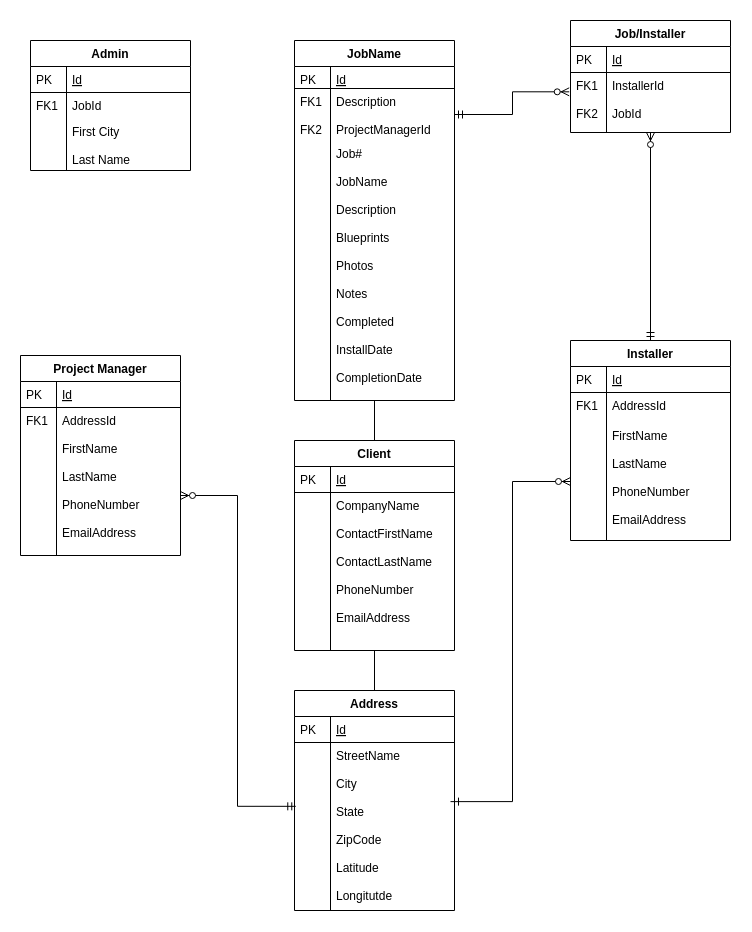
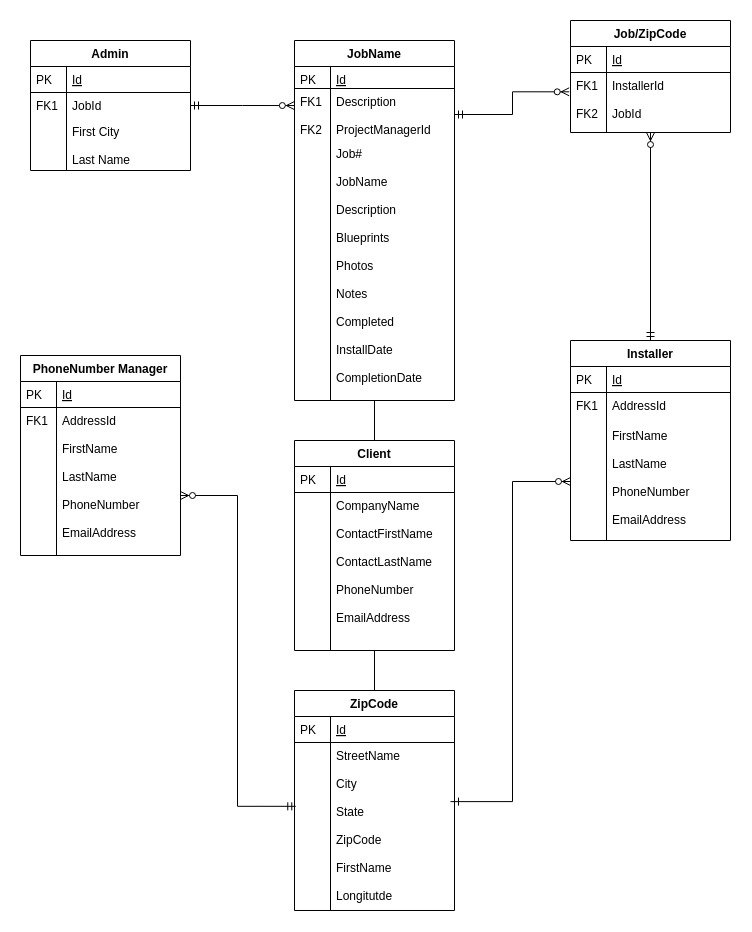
  <mxCell id="0" />
  <mxCell id="1" parent="0" />
  <mxCell id="2" value="JobName" style="swimlane;fontStyle=1;childLayout=stackLayout;horizontal=1;startSize=26;horizontalStack=0;resizeParent=1;resizeLast=0;collapsible=1;marginBottom=0;rounded=0;shadow=0;strokeWidth=1;" parent="1" vertex="1"><mxGeometry x="294" y="40" width="160" height="360" as="geometry"><mxRectangle x="260" y="80" width="160" height="26" as="alternateBounds" /></mxGeometry></mxCell>
  <mxCell id="3" value="Id" style="shape=partialRectangle;top=0;left=0;right=0;bottom=1;align=left;verticalAlign=top;fillColor=none;spacingLeft=40;spacingRight=4;overflow=hidden;rotatable=0;points=[[0,0.5],[1,0.5]];portConstraint=eastwest;dropTarget=0;rounded=0;shadow=0;strokeWidth=1;fontStyle=4" parent="2" vertex="1"><mxGeometry y="26" width="160" height="22" as="geometry" /></mxCell>
  <mxCell id="4" value="PK" style="shape=partialRectangle;top=0;left=0;bottom=0;fillColor=none;align=left;verticalAlign=top;spacingLeft=4;spacingRight=4;overflow=hidden;rotatable=0;points=[];portConstraint=eastwest;part=1;" parent="3" vertex="1" connectable="0"><mxGeometry width="36" height="22" as="geometry" /></mxCell>
  <mxCell id="5" value="Description&#10;&#10;ProjectManagerId" style="shape=partialRectangle;top=0;left=0;right=0;bottom=0;align=left;verticalAlign=top;fillColor=none;spacingLeft=40;spacingRight=4;overflow=hidden;rotatable=0;points=[[0,0.5],[1,0.5]];portConstraint=eastwest;dropTarget=0;rounded=0;shadow=0;strokeWidth=1;" parent="2" vertex="1"><mxGeometry y="48" width="160" height="52" as="geometry" /></mxCell>
  <mxCell id="6" value="FK1&#10;&#10;FK2" style="shape=partialRectangle;top=0;left=0;bottom=0;fillColor=none;align=left;verticalAlign=top;spacingLeft=4;spacingRight=4;overflow=hidden;rotatable=0;points=[];portConstraint=eastwest;part=1;" parent="5" vertex="1" connectable="0"><mxGeometry width="36" height="52" as="geometry" /></mxCell>
  <mxCell id="7" value="Job#&#10;&#10;JobName&#10;&#10;Description&#10;&#10;Blueprints&#10;&#10;Photos&#10;&#10;Notes&#10;&#10;Completed&#10;&#10;InstallDate&#10;&#10;CompletionDate" style="shape=partialRectangle;top=0;left=0;right=0;bottom=0;align=left;verticalAlign=top;fillColor=none;spacingLeft=40;spacingRight=4;overflow=hidden;rotatable=0;points=[[0,0.5],[1,0.5]];portConstraint=eastwest;dropTarget=0;rounded=0;shadow=0;strokeWidth=1;" parent="2" vertex="1"><mxGeometry y="100" width="160" height="260" as="geometry" /></mxCell>
  <mxCell id="8" value="" style="shape=partialRectangle;top=0;left=0;bottom=0;fillColor=none;align=left;verticalAlign=top;spacingLeft=4;spacingRight=4;overflow=hidden;rotatable=0;points=[];portConstraint=eastwest;part=1;" parent="7" vertex="1" connectable="0"><mxGeometry width="36" height="260.0" as="geometry" /></mxCell>
  <mxCell id="9" style="edgeStyle=orthogonalEdgeStyle;rounded=0;orthogonalLoop=1;jettySize=auto;html=1;startArrow=none;startFill=0;endArrow=none;endFill=0;entryX=0.5;entryY=1;entryDx=0;entryDy=0;entryPerimeter=0;" parent="1" source="32" target="30" edge="1"><mxGeometry relative="1" as="geometry"><mxPoint x="374" y="610" as="targetPoint" /></mxGeometry></mxCell>
  <mxCell id="10" style="edgeStyle=orthogonalEdgeStyle;rounded=0;orthogonalLoop=1;jettySize=auto;html=1;entryX=0.008;entryY=0.38;entryDx=0;entryDy=0;entryPerimeter=0;startArrow=ERzeroToMany;startFill=1;endArrow=ERmandOne;endFill=0;" parent="1" source="49" target="35" edge="1"><mxGeometry relative="1" as="geometry" /></mxCell>
  <mxCell id="11" style="edgeStyle=orthogonalEdgeStyle;rounded=0;orthogonalLoop=1;jettySize=auto;html=1;entryX=0.975;entryY=0.352;entryDx=0;entryDy=0;entryPerimeter=0;startArrow=ERzeroToMany;startFill=1;endArrow=ERmandOne;endFill=0;" parent="1" source="19" target="35" edge="1"><mxGeometry relative="1" as="geometry" /></mxCell>
  <mxCell id="12" style="edgeStyle=orthogonalEdgeStyle;rounded=0;orthogonalLoop=1;jettySize=auto;html=1;exitX=0.5;exitY=0;exitDx=0;exitDy=0;startArrow=none;startFill=0;endArrow=none;endFill=0;entryX=0.5;entryY=1.002;entryDx=0;entryDy=0;entryPerimeter=0;" parent="1" source="27" target="7" edge="1"><mxGeometry relative="1" as="geometry"><mxPoint x="374" y="290" as="targetPoint" /></mxGeometry></mxCell>
  <mxCell id="13" style="edgeStyle=orthogonalEdgeStyle;rounded=0;orthogonalLoop=1;jettySize=auto;html=1;entryX=0.5;entryY=1.001;entryDx=0;entryDy=0;entryPerimeter=0;endArrow=ERzeroToMany;endFill=1;startArrow=ERmandOne;startFill=0;" edge="1" parent="1" source="14" target="24"><mxGeometry relative="1" as="geometry"><mxPoint x="650" y="100" as="targetPoint" /></mxGeometry></mxCell>
  <mxCell id="14" value="Installer" style="swimlane;fontStyle=1;childLayout=stackLayout;horizontal=1;startSize=26;horizontalStack=0;resizeParent=1;resizeLast=0;collapsible=1;marginBottom=0;rounded=0;shadow=0;strokeWidth=1;" parent="1" vertex="1"><mxGeometry x="570" y="340" width="160" height="200" as="geometry"><mxRectangle x="260" y="270" width="160" height="26" as="alternateBounds" /></mxGeometry></mxCell>
  <mxCell id="15" value="Id" style="shape=partialRectangle;top=0;left=0;right=0;bottom=1;align=left;verticalAlign=top;fillColor=none;spacingLeft=40;spacingRight=4;overflow=hidden;rotatable=0;points=[[0,0.5],[1,0.5]];portConstraint=eastwest;dropTarget=0;rounded=0;shadow=0;strokeWidth=1;fontStyle=4" parent="14" vertex="1"><mxGeometry y="26" width="160" height="26" as="geometry" /></mxCell>
  <mxCell id="16" value="PK" style="shape=partialRectangle;top=0;left=0;bottom=0;fillColor=none;align=left;verticalAlign=top;spacingLeft=4;spacingRight=4;overflow=hidden;rotatable=0;points=[];portConstraint=eastwest;part=1;" parent="15" vertex="1" connectable="0"><mxGeometry width="36" height="26" as="geometry" /></mxCell>
  <mxCell id="17" value="AddressId" style="shape=partialRectangle;top=0;left=0;right=0;bottom=0;align=left;verticalAlign=top;fillColor=none;spacingLeft=40;spacingRight=4;overflow=hidden;rotatable=0;points=[[0,0.5],[1,0.5]];portConstraint=eastwest;dropTarget=0;rounded=0;shadow=0;strokeWidth=1;" parent="14" vertex="1"><mxGeometry y="52" width="160" height="30" as="geometry" /></mxCell>
  <mxCell id="18" value="FK1" style="shape=partialRectangle;top=0;left=0;bottom=0;fillColor=none;align=left;verticalAlign=top;spacingLeft=4;spacingRight=4;overflow=hidden;rotatable=0;points=[];portConstraint=eastwest;part=1;" parent="17" vertex="1" connectable="0"><mxGeometry width="36" height="30" as="geometry" /></mxCell>
  <mxCell id="19" value="FirstName&#10;&#10;LastName&#10;&#10;PhoneNumber&#10;&#10;EmailAddress" style="shape=partialRectangle;top=0;left=0;right=0;bottom=0;align=left;verticalAlign=top;fillColor=none;spacingLeft=40;spacingRight=4;overflow=hidden;rotatable=0;points=[[0,0.5],[1,0.5]];portConstraint=eastwest;dropTarget=0;rounded=0;shadow=0;strokeWidth=1;" parent="14" vertex="1"><mxGeometry y="82" width="160" height="118" as="geometry" /></mxCell>
  <mxCell id="20" value="" style="shape=partialRectangle;top=0;left=0;bottom=0;fillColor=none;align=left;verticalAlign=top;spacingLeft=4;spacingRight=4;overflow=hidden;rotatable=0;points=[];portConstraint=eastwest;part=1;" parent="19" vertex="1" connectable="0"><mxGeometry width="36" height="118" as="geometry" /></mxCell>
- <mxCell id="21" value="Job/Installer" style="swimlane;fontStyle=1;childLayout=stackLayout;horizontal=1;startSize=26;horizontalStack=0;resizeParent=1;resizeLast=0;collapsible=1;marginBottom=0;rounded=0;shadow=0;strokeWidth=1;" vertex="1" parent="1"><mxGeometry x="570" y="20" width="160" height="112" as="geometry"><mxRectangle x="260" y="270" width="160" height="26" as="alternateBounds" /></mxGeometry></mxCell>
+ <mxCell id="21" value="Job/ZipCode" style="swimlane;fontStyle=1;childLayout=stackLayout;horizontal=1;startSize=26;horizontalStack=0;resizeParent=1;resizeLast=0;collapsible=1;marginBottom=0;rounded=0;shadow=0;strokeWidth=1;" vertex="1" parent="1"><mxGeometry x="570" y="20" width="160" height="112" as="geometry"><mxRectangle x="260" y="270" width="160" height="26" as="alternateBounds" /></mxGeometry></mxCell>
  <mxCell id="22" value="Id" style="shape=partialRectangle;top=0;left=0;right=0;bottom=1;align=left;verticalAlign=top;fillColor=none;spacingLeft=40;spacingRight=4;overflow=hidden;rotatable=0;points=[[0,0.5],[1,0.5]];portConstraint=eastwest;dropTarget=0;rounded=0;shadow=0;strokeWidth=1;fontStyle=4" vertex="1" parent="21"><mxGeometry y="26" width="160" height="26" as="geometry" /></mxCell>
  <mxCell id="23" value="PK" style="shape=partialRectangle;top=0;left=0;bottom=0;fillColor=none;align=left;verticalAlign=top;spacingLeft=4;spacingRight=4;overflow=hidden;rotatable=0;points=[];portConstraint=eastwest;part=1;" vertex="1" connectable="0" parent="22"><mxGeometry width="36" height="26" as="geometry" /></mxCell>
  <mxCell id="24" value="InstallerId&#10;&#10;JobId" style="shape=partialRectangle;top=0;left=0;right=0;bottom=0;align=left;verticalAlign=top;fillColor=none;spacingLeft=40;spacingRight=4;overflow=hidden;rotatable=0;points=[[0,0.5],[1,0.5]];portConstraint=eastwest;dropTarget=0;rounded=0;shadow=0;strokeWidth=1;" vertex="1" parent="21"><mxGeometry y="52" width="160" height="60" as="geometry" /></mxCell>
  <mxCell id="25" value="FK1&#10;&#10;FK2" style="shape=partialRectangle;top=0;left=0;bottom=0;fillColor=none;align=left;verticalAlign=top;spacingLeft=4;spacingRight=4;overflow=hidden;rotatable=0;points=[];portConstraint=eastwest;part=1;" vertex="1" connectable="0" parent="24"><mxGeometry width="36" height="60" as="geometry" /></mxCell>
  <mxCell id="26" style="edgeStyle=orthogonalEdgeStyle;rounded=0;orthogonalLoop=1;jettySize=auto;html=1;entryX=-0.008;entryY=0.322;entryDx=0;entryDy=0;entryPerimeter=0;startArrow=ERmandOne;startFill=0;endArrow=ERzeroToMany;endFill=1;" edge="1" parent="1" source="5" target="24"><mxGeometry relative="1" as="geometry" /></mxCell>
  <mxCell id="27" value="Client" style="swimlane;fontStyle=1;childLayout=stackLayout;horizontal=1;startSize=26;horizontalStack=0;resizeParent=1;resizeLast=0;collapsible=1;marginBottom=0;rounded=0;shadow=0;strokeWidth=1;" parent="1" vertex="1"><mxGeometry x="294" y="440" width="160" height="210" as="geometry"><mxRectangle x="20" y="80" width="160" height="26" as="alternateBounds" /></mxGeometry></mxCell>
  <mxCell id="28" value="Id" style="shape=partialRectangle;top=0;left=0;right=0;bottom=1;align=left;verticalAlign=top;fillColor=none;spacingLeft=40;spacingRight=4;overflow=hidden;rotatable=0;points=[[0,0.5],[1,0.5]];portConstraint=eastwest;dropTarget=0;rounded=0;shadow=0;strokeWidth=1;fontStyle=4" parent="27" vertex="1"><mxGeometry y="26" width="160" height="26" as="geometry" /></mxCell>
  <mxCell id="29" value="PK" style="shape=partialRectangle;top=0;left=0;bottom=0;fillColor=none;align=left;verticalAlign=top;spacingLeft=4;spacingRight=4;overflow=hidden;rotatable=0;points=[];portConstraint=eastwest;part=1;" parent="28" vertex="1" connectable="0"><mxGeometry width="36" height="26" as="geometry" /></mxCell>
  <mxCell id="30" value="CompanyName&#10;&#10;ContactFirstName&#10;&#10;ContactLastName&#10;&#10;PhoneNumber&#10;&#10;EmailAddress" style="shape=partialRectangle;top=0;left=0;right=0;bottom=0;align=left;verticalAlign=top;fillColor=none;spacingLeft=40;spacingRight=4;overflow=hidden;rotatable=0;points=[[0,0.5],[1,0.5]];portConstraint=eastwest;dropTarget=0;rounded=0;shadow=0;strokeWidth=1;" parent="27" vertex="1"><mxGeometry y="52" width="160" height="158" as="geometry" /></mxCell>
  <mxCell id="31" value="" style="shape=partialRectangle;top=0;left=0;bottom=0;fillColor=none;align=left;verticalAlign=top;spacingLeft=4;spacingRight=4;overflow=hidden;rotatable=0;points=[];portConstraint=eastwest;part=1;" parent="30" vertex="1" connectable="0"><mxGeometry width="36" height="158" as="geometry" /></mxCell>
- <mxCell id="32" value="Address" style="swimlane;fontStyle=1;childLayout=stackLayout;horizontal=1;startSize=26;horizontalStack=0;resizeParent=1;resizeLast=0;collapsible=1;marginBottom=0;rounded=0;shadow=0;strokeWidth=1;" parent="1" vertex="1"><mxGeometry x="294" y="690" width="160" height="220" as="geometry"><mxRectangle x="260" y="270" width="160" height="26" as="alternateBounds" /></mxGeometry></mxCell>
+ <mxCell id="32" value="ZipCode" style="swimlane;fontStyle=1;childLayout=stackLayout;horizontal=1;startSize=26;horizontalStack=0;resizeParent=1;resizeLast=0;collapsible=1;marginBottom=0;rounded=0;shadow=0;strokeWidth=1;" parent="1" vertex="1"><mxGeometry x="294" y="690" width="160" height="220" as="geometry"><mxRectangle x="260" y="270" width="160" height="26" as="alternateBounds" /></mxGeometry></mxCell>
  <mxCell id="33" value="Id" style="shape=partialRectangle;top=0;left=0;right=0;bottom=1;align=left;verticalAlign=top;fillColor=none;spacingLeft=40;spacingRight=4;overflow=hidden;rotatable=0;points=[[0,0.5],[1,0.5]];portConstraint=eastwest;dropTarget=0;rounded=0;shadow=0;strokeWidth=1;fontStyle=4" parent="32" vertex="1"><mxGeometry y="26" width="160" height="26" as="geometry" /></mxCell>
  <mxCell id="34" value="PK" style="shape=partialRectangle;top=0;left=0;bottom=0;fillColor=none;align=left;verticalAlign=top;spacingLeft=4;spacingRight=4;overflow=hidden;rotatable=0;points=[];portConstraint=eastwest;part=1;" parent="33" vertex="1" connectable="0"><mxGeometry width="36" height="26" as="geometry" /></mxCell>
- <mxCell id="35" value="StreetName&#10;&#10;City&#10;&#10;State&#10;&#10;ZipCode&#10;&#10;Latitude&#10;&#10;Longitutde" style="shape=partialRectangle;top=0;left=0;right=0;bottom=0;align=left;verticalAlign=top;fillColor=none;spacingLeft=40;spacingRight=4;overflow=hidden;rotatable=0;points=[[0,0.5],[1,0.5]];portConstraint=eastwest;dropTarget=0;rounded=0;shadow=0;strokeWidth=1;" parent="32" vertex="1"><mxGeometry y="52" width="160" height="168" as="geometry" /></mxCell>
+ <mxCell id="35" value="StreetName&#10;&#10;City&#10;&#10;State&#10;&#10;ZipCode&#10;&#10;FirstName&#10;&#10;Longitutde" style="shape=partialRectangle;top=0;left=0;right=0;bottom=0;align=left;verticalAlign=top;fillColor=none;spacingLeft=40;spacingRight=4;overflow=hidden;rotatable=0;points=[[0,0.5],[1,0.5]];portConstraint=eastwest;dropTarget=0;rounded=0;shadow=0;strokeWidth=1;" parent="32" vertex="1"><mxGeometry y="52" width="160" height="168" as="geometry" /></mxCell>
  <mxCell id="36" value="" style="shape=partialRectangle;top=0;left=0;bottom=0;fillColor=none;align=left;verticalAlign=top;spacingLeft=4;spacingRight=4;overflow=hidden;rotatable=0;points=[];portConstraint=eastwest;part=1;" parent="35" vertex="1" connectable="0"><mxGeometry width="36" height="168" as="geometry" /></mxCell>
  <mxCell id="37" value="Admin" style="swimlane;fontStyle=1;childLayout=stackLayout;horizontal=1;startSize=26;horizontalStack=0;resizeParent=1;resizeLast=0;collapsible=1;marginBottom=0;rounded=0;shadow=0;strokeWidth=1;" parent="1" vertex="1"><mxGeometry x="30" y="40" width="160" height="130" as="geometry"><mxRectangle x="260" y="270" width="160" height="26" as="alternateBounds" /></mxGeometry></mxCell>
  <mxCell id="38" value="Id" style="shape=partialRectangle;top=0;left=0;right=0;bottom=1;align=left;verticalAlign=top;fillColor=none;spacingLeft=40;spacingRight=4;overflow=hidden;rotatable=0;points=[[0,0.5],[1,0.5]];portConstraint=eastwest;dropTarget=0;rounded=0;shadow=0;strokeWidth=1;fontStyle=4" parent="37" vertex="1"><mxGeometry y="26" width="160" height="26" as="geometry" /></mxCell>
  <mxCell id="39" value="PK" style="shape=partialRectangle;top=0;left=0;bottom=0;fillColor=none;align=left;verticalAlign=top;spacingLeft=4;spacingRight=4;overflow=hidden;rotatable=0;points=[];portConstraint=eastwest;part=1;" parent="38" vertex="1" connectable="0"><mxGeometry width="36" height="26" as="geometry" /></mxCell>
  <mxCell id="40" value="JobId" style="shape=partialRectangle;top=0;left=0;right=0;bottom=0;align=left;verticalAlign=top;fillColor=none;spacingLeft=40;spacingRight=4;overflow=hidden;rotatable=0;points=[[0,0.5],[1,0.5]];portConstraint=eastwest;dropTarget=0;rounded=0;shadow=0;strokeWidth=1;" parent="37" vertex="1"><mxGeometry y="52" width="160" height="26" as="geometry" /></mxCell>
  <mxCell id="41" value="FK1" style="shape=partialRectangle;top=0;left=0;bottom=0;fillColor=none;align=left;verticalAlign=top;spacingLeft=4;spacingRight=4;overflow=hidden;rotatable=0;points=[];portConstraint=eastwest;part=1;" parent="40" vertex="1" connectable="0"><mxGeometry width="36" height="26" as="geometry" /></mxCell>
  <mxCell id="42" value="First City&#10;&#10;Last Name" style="shape=partialRectangle;top=0;left=0;right=0;bottom=0;align=left;verticalAlign=top;fillColor=none;spacingLeft=40;spacingRight=4;overflow=hidden;rotatable=0;points=[[0,0.5],[1,0.5]];portConstraint=eastwest;dropTarget=0;rounded=0;shadow=0;strokeWidth=1;" parent="37" vertex="1"><mxGeometry y="78" width="160" height="52" as="geometry" /></mxCell>
  <mxCell id="43" value="" style="shape=partialRectangle;top=0;left=0;bottom=0;fillColor=none;align=left;verticalAlign=top;spacingLeft=4;spacingRight=4;overflow=hidden;rotatable=0;points=[];portConstraint=eastwest;part=1;" parent="42" vertex="1" connectable="0"><mxGeometry width="36" height="52" as="geometry" /></mxCell>
- <mxCell id="44" value="Project Manager" style="swimlane;fontStyle=1;childLayout=stackLayout;horizontal=1;startSize=26;horizontalStack=0;resizeParent=1;resizeLast=0;collapsible=1;marginBottom=0;rounded=0;shadow=0;strokeWidth=1;" parent="1" vertex="1"><mxGeometry x="20" y="355" width="160" height="200" as="geometry"><mxRectangle x="260" y="270" width="160" height="26" as="alternateBounds" /></mxGeometry></mxCell>
+ <mxCell id="44" value="PhoneNumber Manager" style="swimlane;fontStyle=1;childLayout=stackLayout;horizontal=1;startSize=26;horizontalStack=0;resizeParent=1;resizeLast=0;collapsible=1;marginBottom=0;rounded=0;shadow=0;strokeWidth=1;" parent="1" vertex="1"><mxGeometry x="20" y="355" width="160" height="200" as="geometry"><mxRectangle x="260" y="270" width="160" height="26" as="alternateBounds" /></mxGeometry></mxCell>
  <mxCell id="45" value="Id" style="shape=partialRectangle;top=0;left=0;right=0;bottom=1;align=left;verticalAlign=top;fillColor=none;spacingLeft=40;spacingRight=4;overflow=hidden;rotatable=0;points=[[0,0.5],[1,0.5]];portConstraint=eastwest;dropTarget=0;rounded=0;shadow=0;strokeWidth=1;fontStyle=4" parent="44" vertex="1"><mxGeometry y="26" width="160" height="26" as="geometry" /></mxCell>
  <mxCell id="46" value="PK" style="shape=partialRectangle;top=0;left=0;bottom=0;fillColor=none;align=left;verticalAlign=top;spacingLeft=4;spacingRight=4;overflow=hidden;rotatable=0;points=[];portConstraint=eastwest;part=1;" parent="45" vertex="1" connectable="0"><mxGeometry width="36" height="26" as="geometry" /></mxCell>
  <mxCell id="47" value="AddressId&#10;" style="shape=partialRectangle;top=0;left=0;right=0;bottom=0;align=left;verticalAlign=top;fillColor=none;spacingLeft=40;spacingRight=4;overflow=hidden;rotatable=0;points=[[0,0.5],[1,0.5]];portConstraint=eastwest;dropTarget=0;rounded=0;shadow=0;strokeWidth=1;" parent="44" vertex="1"><mxGeometry y="52" width="160" height="28" as="geometry" /></mxCell>
  <mxCell id="48" value="FK1" style="shape=partialRectangle;top=0;left=0;bottom=0;fillColor=none;align=left;verticalAlign=top;spacingLeft=4;spacingRight=4;overflow=hidden;rotatable=0;points=[];portConstraint=eastwest;part=1;" parent="47" vertex="1" connectable="0"><mxGeometry width="36" height="28" as="geometry" /></mxCell>
  <mxCell id="49" value="FirstName&#10;&#10;LastName&#10;&#10;PhoneNumber&#10;&#10;EmailAddress" style="shape=partialRectangle;top=0;left=0;right=0;bottom=0;align=left;verticalAlign=top;fillColor=none;spacingLeft=40;spacingRight=4;overflow=hidden;rotatable=0;points=[[0,0.5],[1,0.5]];portConstraint=eastwest;dropTarget=0;rounded=0;shadow=0;strokeWidth=1;" parent="44" vertex="1"><mxGeometry y="80" width="160" height="120" as="geometry" /></mxCell>
  <mxCell id="50" value="" style="shape=partialRectangle;top=0;left=0;bottom=0;fillColor=none;align=left;verticalAlign=top;spacingLeft=4;spacingRight=4;overflow=hidden;rotatable=0;points=[];portConstraint=eastwest;part=1;" parent="49" vertex="1" connectable="0"><mxGeometry width="36" height="120" as="geometry" /></mxCell>
+ <mxCell id="51" style="edgeStyle=orthogonalEdgeStyle;rounded=0;orthogonalLoop=1;jettySize=auto;html=1;entryX=-0.001;entryY=0.328;entryDx=0;entryDy=0;startArrow=ERmandOne;startFill=0;endArrow=ERzeroToMany;endFill=1;entryPerimeter=0;" edge="1" parent="1" source="40" target="5"><mxGeometry relative="1" as="geometry" /></mxCell>
